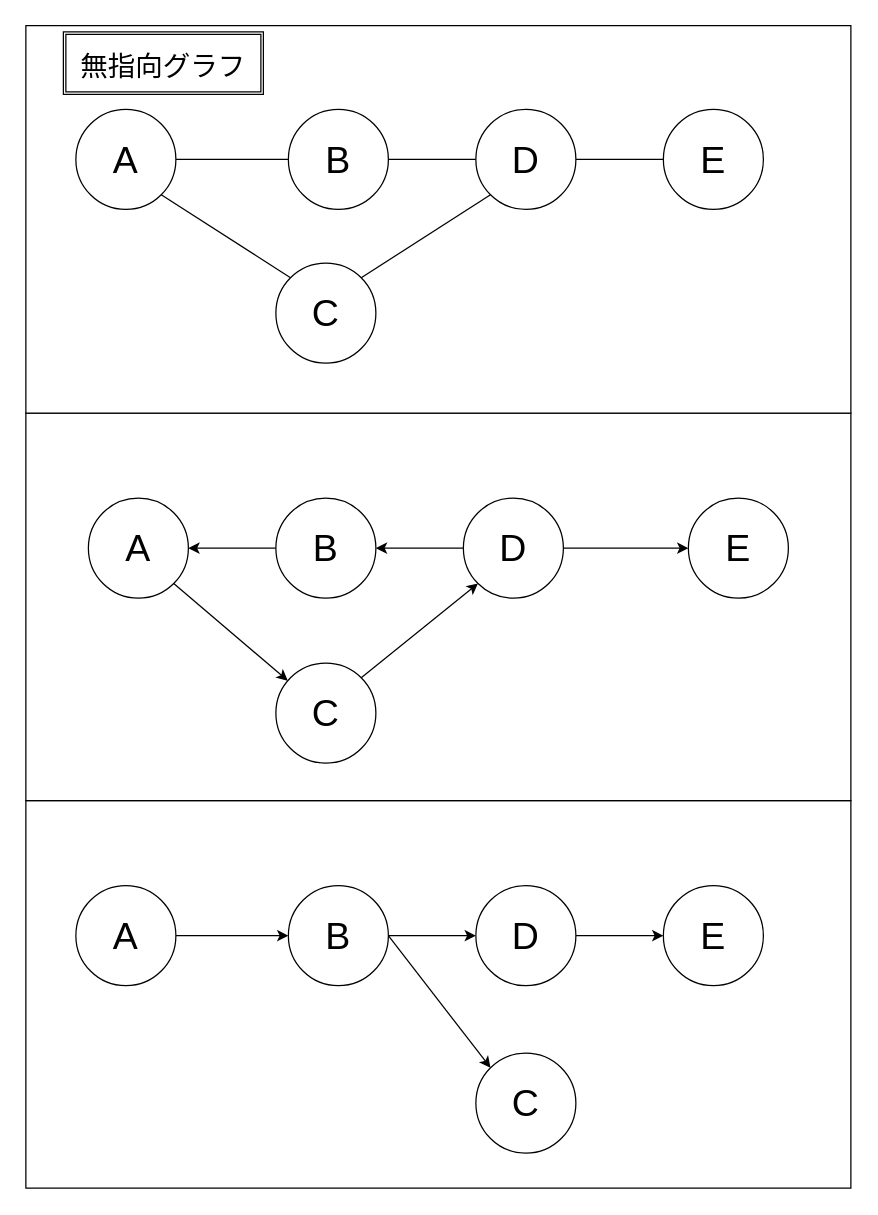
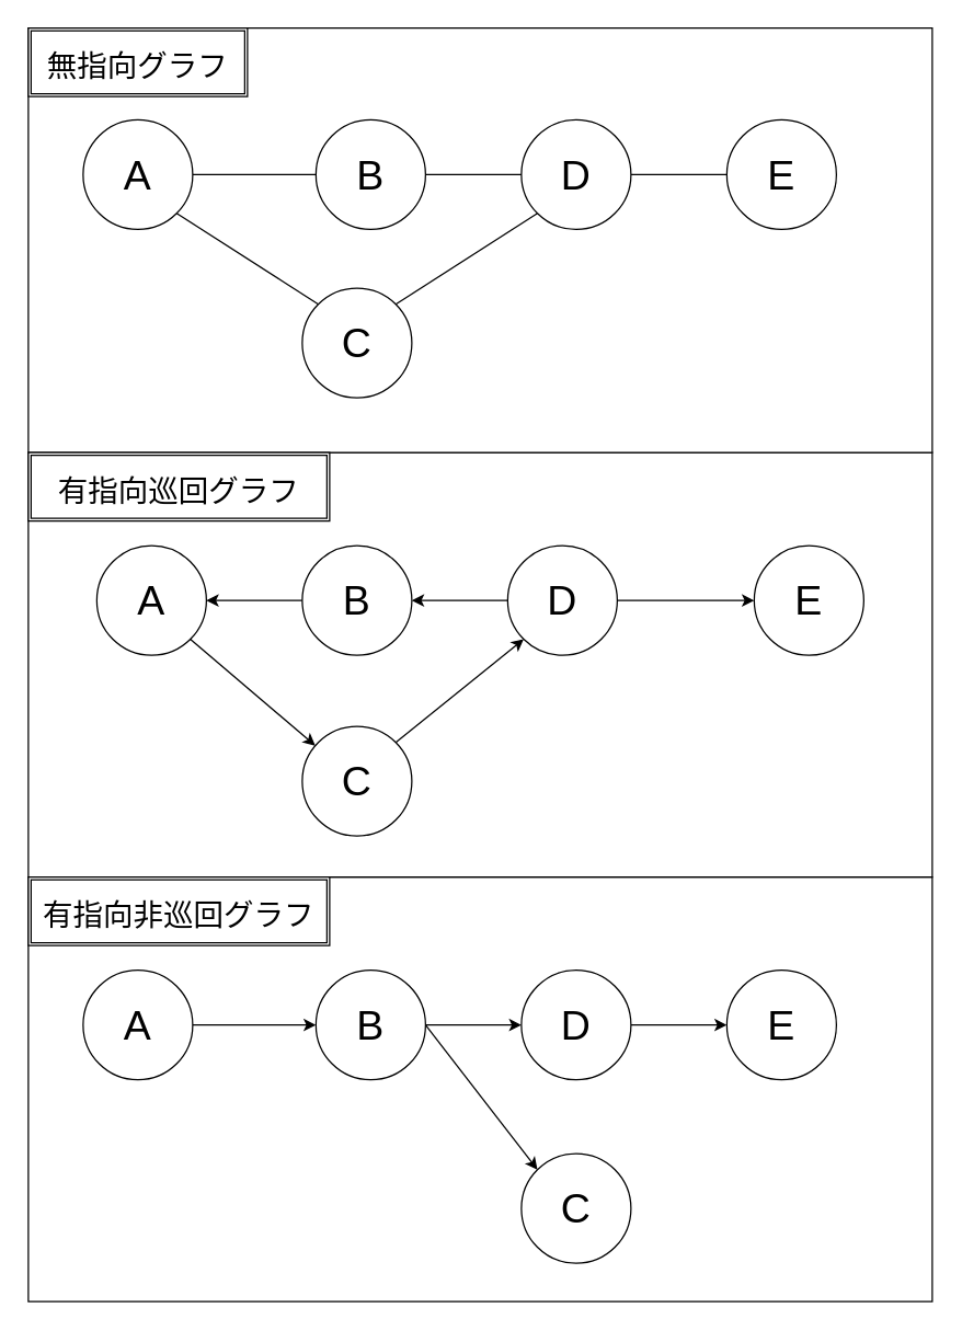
  <mxCell id="0" />
  <mxCell id="1" parent="0" />
  <mxCell id="2" value="" style="rounded=0;whiteSpace=wrap;html=1;fontSize=30;" vertex="1" parent="1"><mxGeometry x="20" y="640" width="660" height="310" as="geometry" /></mxCell>
  <mxCell id="3" style="edgeStyle=none;html=1;fontSize=30;" edge="1" parent="1" source="4" target="6"><mxGeometry relative="1" as="geometry" /></mxCell>
  <mxCell id="4" value="&lt;font style=&quot;font-size: 30px;&quot;&gt;A&lt;/font&gt;" style="ellipse;whiteSpace=wrap;html=1;aspect=fixed;" vertex="1" parent="1"><mxGeometry x="60" y="708" width="80" height="80" as="geometry" /></mxCell>
  <mxCell id="5" style="edgeStyle=none;html=1;exitX=1;exitY=0.5;exitDx=0;exitDy=0;fontSize=30;entryX=0;entryY=0;entryDx=0;entryDy=0;" edge="1" parent="1" source="6" target="11"><mxGeometry relative="1" as="geometry" /></mxCell>
  <mxCell id="6" value="&lt;font style=&quot;font-size: 30px;&quot;&gt;B&lt;br&gt;&lt;/font&gt;" style="ellipse;whiteSpace=wrap;html=1;aspect=fixed;" vertex="1" parent="1"><mxGeometry x="230" y="708" width="80" height="80" as="geometry" /></mxCell>
  <mxCell id="7" style="edgeStyle=none;html=1;exitX=1;exitY=0.5;exitDx=0;exitDy=0;fontSize=30;" edge="1" parent="1" source="8" target="9"><mxGeometry relative="1" as="geometry" /></mxCell>
  <mxCell id="8" value="&lt;font style=&quot;font-size: 30px;&quot;&gt;D&lt;br&gt;&lt;/font&gt;" style="ellipse;whiteSpace=wrap;html=1;aspect=fixed;" vertex="1" parent="1"><mxGeometry x="380" y="708" width="80" height="80" as="geometry" /></mxCell>
  <mxCell id="9" value="&lt;font style=&quot;font-size: 30px;&quot;&gt;E&lt;br&gt;&lt;/font&gt;" style="ellipse;whiteSpace=wrap;html=1;aspect=fixed;" vertex="1" parent="1"><mxGeometry x="530" y="708" width="80" height="80" as="geometry" /></mxCell>
  <mxCell id="10" style="edgeStyle=none;html=1;exitX=1;exitY=0.5;exitDx=0;exitDy=0;fontSize=30;" edge="1" parent="1" source="6" target="8"><mxGeometry relative="1" as="geometry" /></mxCell>
  <mxCell id="11" value="&lt;font style=&quot;font-size: 30px;&quot;&gt;C&lt;br&gt;&lt;/font&gt;" style="ellipse;whiteSpace=wrap;html=1;aspect=fixed;" vertex="1" parent="1"><mxGeometry x="380" y="842" width="80" height="80" as="geometry" /></mxCell>
  <mxCell id="12" value="" style="rounded=0;whiteSpace=wrap;html=1;fontSize=30;" vertex="1" parent="1"><mxGeometry x="20" y="330" width="660" height="310" as="geometry" /></mxCell>
  <mxCell id="13" style="edgeStyle=none;html=1;fontSize=30;entryX=1;entryY=0.5;entryDx=0;entryDy=0;exitX=0;exitY=0.5;exitDx=0;exitDy=0;" edge="1" parent="1" source="16" target="14"><mxGeometry relative="1" as="geometry" /></mxCell>
  <mxCell id="14" value="&lt;font style=&quot;font-size: 30px;&quot;&gt;A&lt;/font&gt;" style="ellipse;whiteSpace=wrap;html=1;aspect=fixed;" vertex="1" parent="1"><mxGeometry x="70" y="398" width="80" height="80" as="geometry" /></mxCell>
  <mxCell id="15" style="edgeStyle=none;html=1;exitX=1;exitY=0;exitDx=0;exitDy=0;fontSize=30;entryX=0;entryY=1;entryDx=0;entryDy=0;" edge="1" parent="1" source="22" target="18"><mxGeometry relative="1" as="geometry" /></mxCell>
  <mxCell id="16" value="&lt;font style=&quot;font-size: 30px;&quot;&gt;B&lt;br&gt;&lt;/font&gt;" style="ellipse;whiteSpace=wrap;html=1;aspect=fixed;" vertex="1" parent="1"><mxGeometry x="220" y="398" width="80" height="80" as="geometry" /></mxCell>
  <mxCell id="17" style="edgeStyle=none;html=1;exitX=1;exitY=0.5;exitDx=0;exitDy=0;fontSize=30;" edge="1" parent="1" source="18" target="19"><mxGeometry relative="1" as="geometry" /></mxCell>
  <mxCell id="18" value="&lt;font style=&quot;font-size: 30px;&quot;&gt;D&lt;br&gt;&lt;/font&gt;" style="ellipse;whiteSpace=wrap;html=1;aspect=fixed;" vertex="1" parent="1"><mxGeometry x="370" y="398" width="80" height="80" as="geometry" /></mxCell>
  <mxCell id="19" value="&lt;font style=&quot;font-size: 30px;&quot;&gt;E&lt;br&gt;&lt;/font&gt;" style="ellipse;whiteSpace=wrap;html=1;aspect=fixed;" vertex="1" parent="1"><mxGeometry x="550" y="398" width="80" height="80" as="geometry" /></mxCell>
  <mxCell id="20" style="edgeStyle=none;html=1;exitX=0;exitY=0.5;exitDx=0;exitDy=0;fontSize=30;entryX=1;entryY=0.5;entryDx=0;entryDy=0;" edge="1" parent="1" source="18" target="16"><mxGeometry relative="1" as="geometry" /></mxCell>
  <mxCell id="21" style="edgeStyle=none;html=1;exitX=1;exitY=1;exitDx=0;exitDy=0;fontSize=30;" edge="1" parent="1" source="14" target="22"><mxGeometry relative="1" as="geometry" /></mxCell>
  <mxCell id="22" value="&lt;font style=&quot;font-size: 30px;&quot;&gt;C&lt;br&gt;&lt;/font&gt;" style="ellipse;whiteSpace=wrap;html=1;aspect=fixed;" vertex="1" parent="1"><mxGeometry x="220" y="530" width="80" height="80" as="geometry" /></mxCell>
  <mxCell id="23" value="" style="rounded=0;whiteSpace=wrap;html=1;fontSize=30;" vertex="1" parent="1"><mxGeometry x="20" y="20" width="660" height="310" as="geometry" /></mxCell>
  <mxCell id="24" style="edgeStyle=none;html=1;fontSize=30;endArrow=none;endFill=0;" edge="1" parent="1" source="25" target="27"><mxGeometry relative="1" as="geometry" /></mxCell>
  <mxCell id="25" value="&lt;font style=&quot;font-size: 30px;&quot;&gt;A&lt;/font&gt;" style="ellipse;whiteSpace=wrap;html=1;aspect=fixed;" vertex="1" parent="1"><mxGeometry x="60" y="87" width="80" height="80" as="geometry" /></mxCell>
  <mxCell id="26" style="edgeStyle=none;html=1;fontSize=30;entryX=1;entryY=0;entryDx=0;entryDy=0;endArrow=none;endFill=0;exitX=0;exitY=1;exitDx=0;exitDy=0;" edge="1" parent="1" source="29" target="33"><mxGeometry relative="1" as="geometry" /></mxCell>
  <mxCell id="27" value="&lt;font style=&quot;font-size: 30px;&quot;&gt;B&lt;br&gt;&lt;/font&gt;" style="ellipse;whiteSpace=wrap;html=1;aspect=fixed;" vertex="1" parent="1"><mxGeometry x="230" y="87" width="80" height="80" as="geometry" /></mxCell>
  <mxCell id="28" style="edgeStyle=none;html=1;exitX=1;exitY=0.5;exitDx=0;exitDy=0;fontSize=30;endArrow=none;endFill=0;" edge="1" parent="1" source="29" target="30"><mxGeometry relative="1" as="geometry" /></mxCell>
  <mxCell id="29" value="&lt;font style=&quot;font-size: 30px;&quot;&gt;D&lt;br&gt;&lt;/font&gt;" style="ellipse;whiteSpace=wrap;html=1;aspect=fixed;" vertex="1" parent="1"><mxGeometry x="380" y="87" width="80" height="80" as="geometry" /></mxCell>
  <mxCell id="30" value="&lt;font style=&quot;font-size: 30px;&quot;&gt;E&lt;br&gt;&lt;/font&gt;" style="ellipse;whiteSpace=wrap;html=1;aspect=fixed;" vertex="1" parent="1"><mxGeometry x="530" y="87" width="80" height="80" as="geometry" /></mxCell>
  <mxCell id="31" style="edgeStyle=none;html=1;exitX=1;exitY=0.5;exitDx=0;exitDy=0;fontSize=30;endArrow=none;endFill=0;" edge="1" parent="1" source="27" target="29"><mxGeometry relative="1" as="geometry" /></mxCell>
  <mxCell id="32" style="edgeStyle=none;html=1;exitX=0;exitY=0;exitDx=0;exitDy=0;entryX=1;entryY=1;entryDx=0;entryDy=0;fontSize=30;endArrow=none;endFill=0;" edge="1" parent="1" source="33" target="25"><mxGeometry relative="1" as="geometry" /></mxCell>
  <mxCell id="33" value="&lt;font style=&quot;font-size: 30px;&quot;&gt;C&lt;br&gt;&lt;/font&gt;" style="ellipse;whiteSpace=wrap;html=1;aspect=fixed;" vertex="1" parent="1"><mxGeometry x="220" y="210" width="80" height="80" as="geometry" /></mxCell>
- <mxCell id="34" value="&lt;font style=&quot;font-size: 22px;&quot;&gt;無指向グラフ&lt;/font&gt;" style="shape=ext;double=1;rounded=0;whiteSpace=wrap;html=1;fontSize=30;" vertex="1" parent="1"><mxGeometry x="50" y="25" width="160" height="50" as="geometry" /></mxCell>
+ <mxCell id="34" value="&lt;font style=&quot;font-size: 22px;&quot;&gt;無指向グラフ&lt;/font&gt;" style="shape=ext;double=1;rounded=0;whiteSpace=wrap;html=1;fontSize=30;" vertex="1" parent="1"><mxGeometry x="20" y="20" width="160" height="50" as="geometry" /></mxCell>
+ <mxCell id="35" value="&lt;font style=&quot;font-size: 22px;&quot;&gt;有指向巡回グラフ&lt;/font&gt;" style="shape=ext;double=1;rounded=0;whiteSpace=wrap;html=1;fontSize=30;" vertex="1" parent="1"><mxGeometry x="20" y="330" width="220" height="50" as="geometry" /></mxCell>
+ <mxCell id="36" value="&lt;font style=&quot;font-size: 22px;&quot;&gt;有指向非巡回グラフ&lt;/font&gt;" style="shape=ext;double=1;rounded=0;whiteSpace=wrap;html=1;fontSize=30;" vertex="1" parent="1"><mxGeometry x="20" y="640" width="220" height="50" as="geometry" /></mxCell>
